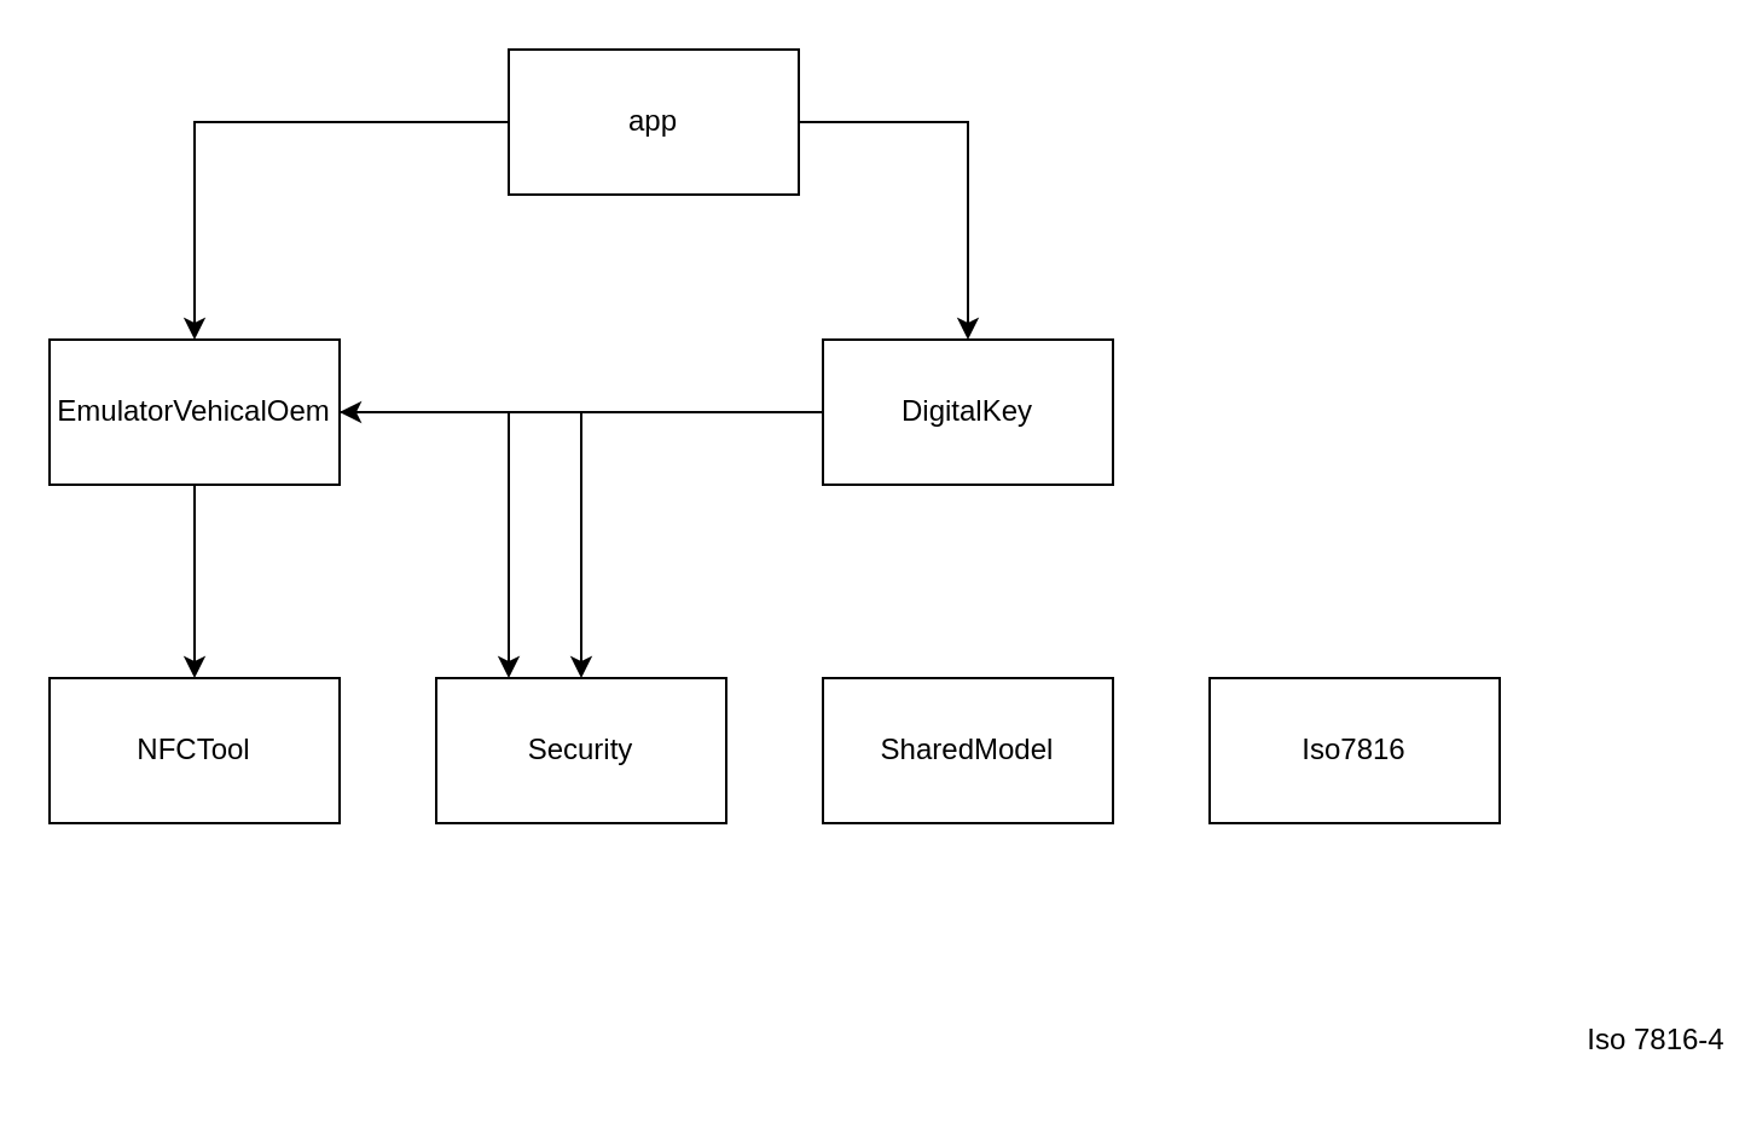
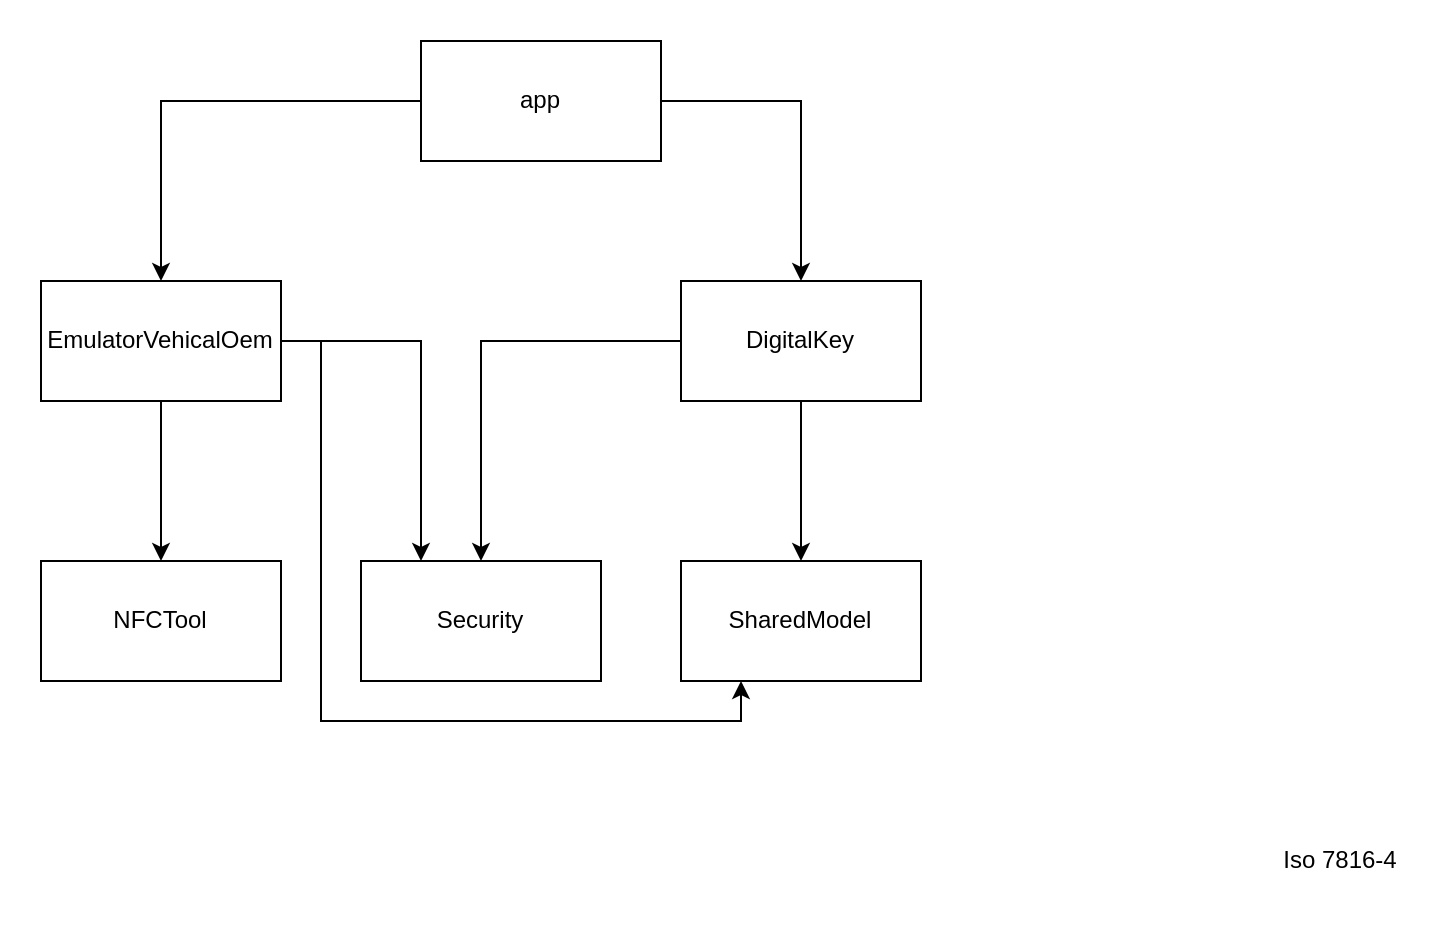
  <mxCell id="0" />
  <mxCell id="1" parent="0" />
- <mxCell id="2" value="Iso7816" style="rounded=0;whiteSpace=wrap;html=1;" parent="1" vertex="1"><mxGeometry x="500" y="280" width="120" height="60" as="geometry" /></mxCell>
  <mxCell id="3" value="NFCTool" style="rounded=0;whiteSpace=wrap;html=1;" parent="1" vertex="1"><mxGeometry x="20" y="280" width="120" height="60" as="geometry" /></mxCell>
  <mxCell id="4" style="edgeStyle=orthogonalEdgeStyle;rounded=0;orthogonalLoop=1;jettySize=auto;html=1;" edge="1" parent="1" source="6" target="16"><mxGeometry relative="1" as="geometry" /></mxCell>
- <mxCell id="5" style="edgeStyle=orthogonalEdgeStyle;rounded=0;orthogonalLoop=1;jettySize=auto;html=1;" edge="1" parent="1" source="6" target="10"><mxGeometry relative="1" as="geometry" /></mxCell>
+ <mxCell id="5" style="edgeStyle=orthogonalEdgeStyle;rounded=0;orthogonalLoop=1;jettySize=auto;html=1;" edge="1" parent="1" source="6" target="15"><mxGeometry relative="1" as="geometry" /></mxCell>
  <mxCell id="6" value="DigitalKey" style="rounded=0;whiteSpace=wrap;html=1;" parent="1" vertex="1"><mxGeometry x="340" y="140" width="120" height="60" as="geometry" /></mxCell>
  <mxCell id="7" style="edgeStyle=orthogonalEdgeStyle;rounded=0;orthogonalLoop=1;jettySize=auto;html=1;" edge="1" parent="1" source="10" target="3"><mxGeometry relative="1" as="geometry" /></mxCell>
  <mxCell id="8" style="edgeStyle=orthogonalEdgeStyle;rounded=0;orthogonalLoop=1;jettySize=auto;html=1;entryX=0.25;entryY=0;entryDx=0;entryDy=0;" edge="1" parent="1" source="10" target="16"><mxGeometry relative="1" as="geometry" /></mxCell>
+ <mxCell id="9" style="edgeStyle=orthogonalEdgeStyle;rounded=0;orthogonalLoop=1;jettySize=auto;html=1;entryX=0.25;entryY=1;entryDx=0;entryDy=0;" edge="1" parent="1" source="10" target="15"><mxGeometry relative="1" as="geometry"><Array as="points"><mxPoint x="160" y="170" /><mxPoint x="160" y="360" /><mxPoint x="370" y="360" /></Array></mxGeometry></mxCell>
  <mxCell id="10" value="EmulatorVehicalOem" style="rounded=0;whiteSpace=wrap;html=1;" parent="1" vertex="1"><mxGeometry x="20" y="140" width="120" height="60" as="geometry" /></mxCell>
  <mxCell id="11" style="edgeStyle=orthogonalEdgeStyle;rounded=0;orthogonalLoop=1;jettySize=auto;html=1;" parent="1" source="13" target="10" edge="1"><mxGeometry relative="1" as="geometry" /></mxCell>
  <mxCell id="12" style="edgeStyle=orthogonalEdgeStyle;rounded=0;orthogonalLoop=1;jettySize=auto;html=1;entryX=0.5;entryY=0;entryDx=0;entryDy=0;" edge="1" parent="1" source="13" target="6"><mxGeometry relative="1" as="geometry" /></mxCell>
  <mxCell id="13" value="app" style="rounded=0;whiteSpace=wrap;html=1;" parent="1" vertex="1"><mxGeometry x="210" y="20" width="120" height="60" as="geometry" /></mxCell>
- <mxCell id="14" value="Iso 7816-4" style="text;html=1;strokeColor=none;fillColor=none;align=center;verticalAlign=middle;whiteSpace=wrap;rounded=0;" parent="1" vertex="1"><mxGeometry x="655" y="415" width="60" height="30" as="geometry" /></mxCell>
+ <mxCell id="14" value="Iso 7816-4" style="text;html=1;strokeColor=none;fillColor=none;align=center;verticalAlign=middle;whiteSpace=wrap;rounded=0;" parent="1" vertex="1"><mxGeometry x="640" y="415" width="60" height="30" as="geometry" /></mxCell>
  <mxCell id="15" value="SharedModel" style="rounded=0;whiteSpace=wrap;html=1;" parent="1" vertex="1"><mxGeometry x="340" y="280" width="120" height="60" as="geometry" /></mxCell>
  <mxCell id="16" value="Security" style="rounded=0;whiteSpace=wrap;html=1;" parent="1" vertex="1"><mxGeometry x="180" y="280" width="120" height="60" as="geometry" /></mxCell>
